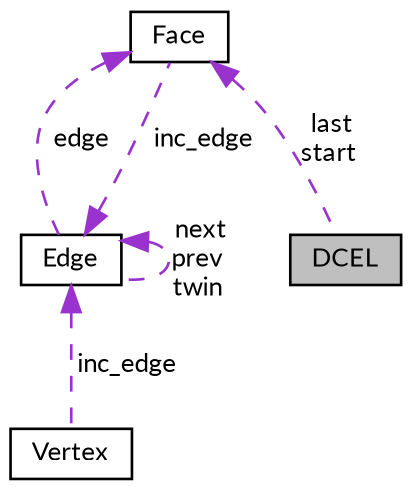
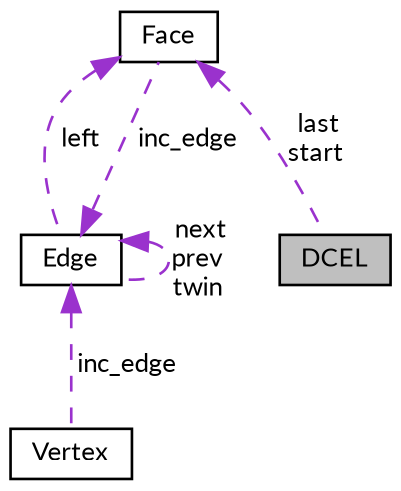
  digraph {
    fontname=Lato
    node [color=black fillcolor=white fontname=Lato fontsize=10 shape=record style=filled]
    edge [color=darkorchid3 dir=back fontname=Lato fontsize=10 labelfontname=Helvetica labelfontsize=10 style=dashed]
    n1 [fillcolor=grey75 fontcolor=black height=0.2 label=DCEL width=0.4]
    n2 [height=0.2 label=Vertex width=0.4]
    n3 [height=0.2 label="Edge" width=0.4]
    n4 [height=0.2 label=Face width=0.4]
    n3 -> n2 [label=" inc_edge"]
    n3 -> n3 [label=" next\nprev\ntwin"]
    n3 -> n4 [label=" inc_edge"]
    n4 -> n1 [label=" last\nstart"]
-   n4 -> n3 [label=" edge"]
+   n4 -> n3 [label=" left"]
  }
